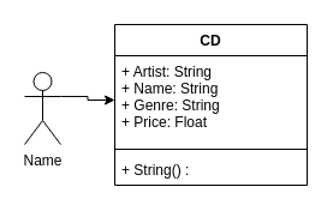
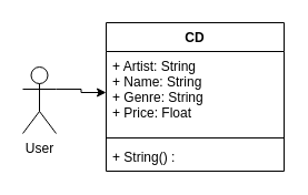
  <mxCell id="0" />
  <mxCell id="1" parent="0" />
  <mxCell id="2" value="CD" style="swimlane;fontStyle=1;align=center;verticalAlign=top;childLayout=stackLayout;horizontal=1;startSize=26;horizontalStack=0;resizeParent=1;resizeParentMax=0;resizeLast=0;collapsible=1;marginBottom=0;" vertex="1" parent="1"><mxGeometry x="95" y="20" width="160" height="134" as="geometry" /></mxCell>
  <mxCell id="3" value="+ Artist: String&#10;+ Name: String&#10;+ Genre: String&#10;+ Price: Float&#10;" style="text;strokeColor=none;fillColor=none;align=left;verticalAlign=top;spacingLeft=4;spacingRight=4;overflow=hidden;rotatable=0;points=[[0,0.5],[1,0.5]];portConstraint=eastwest;" vertex="1" parent="2"><mxGeometry y="26" width="160" height="74" as="geometry" /></mxCell>
  <mxCell id="4" value="" style="line;strokeWidth=1;fillColor=none;align=left;verticalAlign=middle;spacingTop=-1;spacingLeft=3;spacingRight=3;rotatable=0;labelPosition=right;points=[];portConstraint=eastwest;" vertex="1" parent="2"><mxGeometry y="100" width="160" height="8" as="geometry" /></mxCell>
  <mxCell id="5" value="+ String() :" style="text;strokeColor=none;fillColor=none;align=left;verticalAlign=top;spacingLeft=4;spacingRight=4;overflow=hidden;rotatable=0;points=[[0,0.5],[1,0.5]];portConstraint=eastwest;" vertex="1" parent="2"><mxGeometry y="108" width="160" height="26" as="geometry" /></mxCell>
  <mxCell id="6" style="edgeStyle=orthogonalEdgeStyle;rounded=0;orthogonalLoop=1;jettySize=auto;html=1;exitX=1;exitY=0.333;exitDx=0;exitDy=0;exitPerimeter=0;entryX=0;entryY=0.5;entryDx=0;entryDy=0;" edge="1" parent="1" source="7" target="3"><mxGeometry relative="1" as="geometry" /></mxCell>
- <mxCell id="7" value="Name" style="shape=umlActor;verticalLabelPosition=bottom;labelBackgroundColor=#ffffff;verticalAlign=top;html=1;outlineConnect=0;" vertex="1" parent="1"><mxGeometry x="20" y="60" width="30" height="60" as="geometry" /></mxCell>
+ <mxCell id="7" value="User" style="shape=umlActor;verticalLabelPosition=bottom;labelBackgroundColor=#ffffff;verticalAlign=top;html=1;outlineConnect=0;" vertex="1" parent="1"><mxGeometry x="20" y="60" width="30" height="60" as="geometry" /></mxCell>
